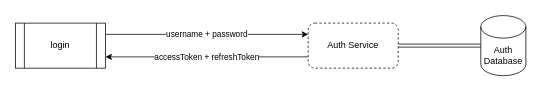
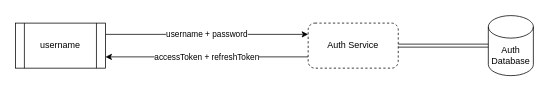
  <mxCell id="0" />
  <mxCell id="1" parent="0" />
  <mxCell id="2" value="username + password" style="edgeStyle=orthogonalEdgeStyle;rounded=0;orthogonalLoop=1;jettySize=auto;html=1;exitX=1;exitY=0.25;exitDx=0;exitDy=0;entryX=0;entryY=0.25;entryDx=0;entryDy=0;" parent="1" source="3" target="5" edge="1"><mxGeometry relative="1" as="geometry" /></mxCell>
- <mxCell id="3" value="login" style="shape=process;whiteSpace=wrap;html=1;backgroundOutline=1;" parent="1" vertex="1"><mxGeometry x="20" y="30" width="120" height="60" as="geometry" /></mxCell>
+ <mxCell id="3" value="username" style="shape=process;whiteSpace=wrap;html=1;backgroundOutline=1;" parent="1" vertex="1"><mxGeometry x="20" y="30" width="120" height="60" as="geometry" /></mxCell>
  <mxCell id="4" value="accessToken + refreshToken" style="edgeStyle=orthogonalEdgeStyle;rounded=0;orthogonalLoop=1;jettySize=auto;html=1;exitX=0;exitY=0.75;exitDx=0;exitDy=0;entryX=1;entryY=0.75;entryDx=0;entryDy=0;" parent="1" source="5" target="3" edge="1"><mxGeometry relative="1" as="geometry" /></mxCell>
  <mxCell id="5" value="Auth Service" style="rounded=1;whiteSpace=wrap;html=1;dashed=1;" parent="1" vertex="1"><mxGeometry x="410" y="30" width="120" height="60" as="geometry" /></mxCell>
- <mxCell id="6" value="Auth&lt;br&gt;Database" style="shape=cylinder3;whiteSpace=wrap;html=1;boundedLbl=1;backgroundOutline=1;size=15;" parent="1" vertex="1"><mxGeometry x="640" y="20" width="60" height="80" as="geometry" /></mxCell>
+ <mxCell id="6" value="Auth&lt;br&gt;Database" style="shape=cylinder3;whiteSpace=wrap;html=1;boundedLbl=1;backgroundOutline=1;size=15;" parent="1" vertex="1"><mxGeometry x="650" y="20" width="60" height="80" as="geometry" /></mxCell>
  <mxCell id="7" style="edgeStyle=orthogonalEdgeStyle;rounded=0;orthogonalLoop=1;jettySize=auto;html=1;exitX=1;exitY=0.5;exitDx=0;exitDy=0;entryX=0;entryY=0.5;entryDx=0;entryDy=0;entryPerimeter=0;shape=link;" parent="1" source="5" target="6" edge="1"><mxGeometry relative="1" as="geometry" /></mxCell>
